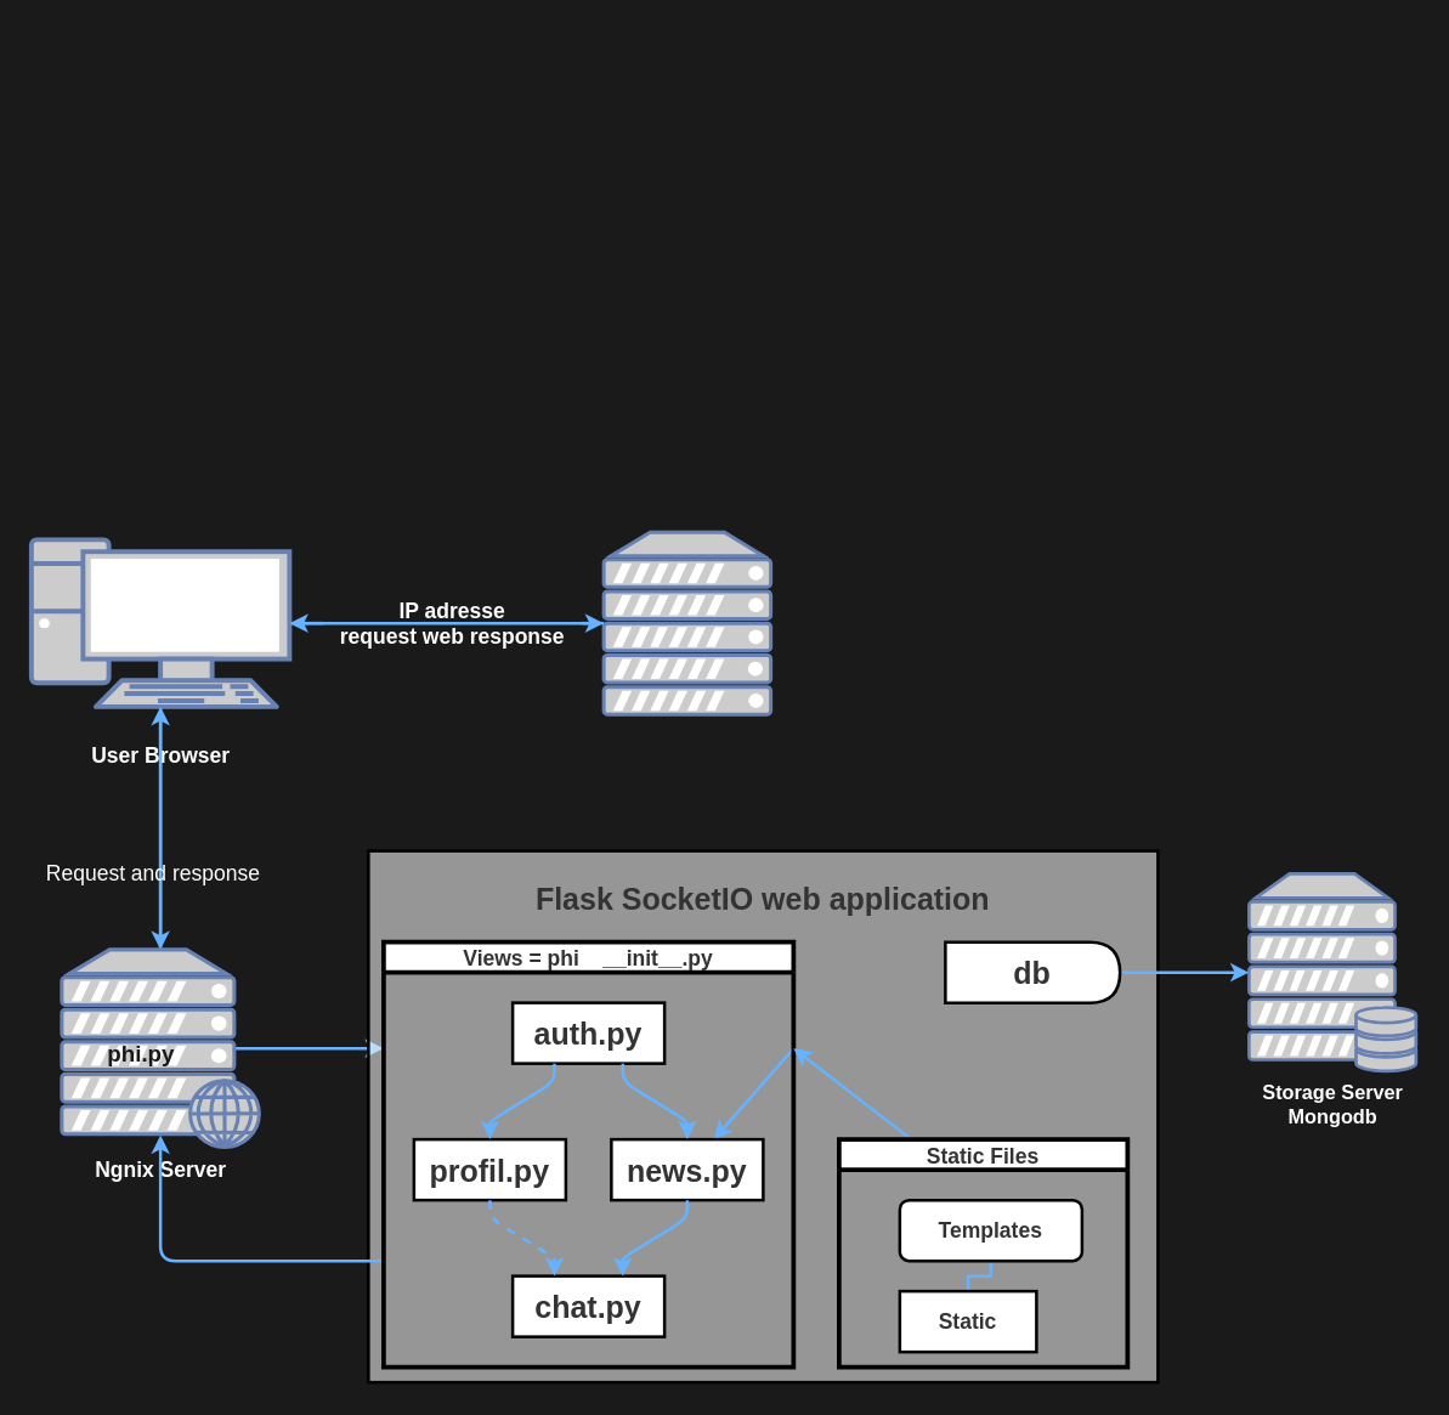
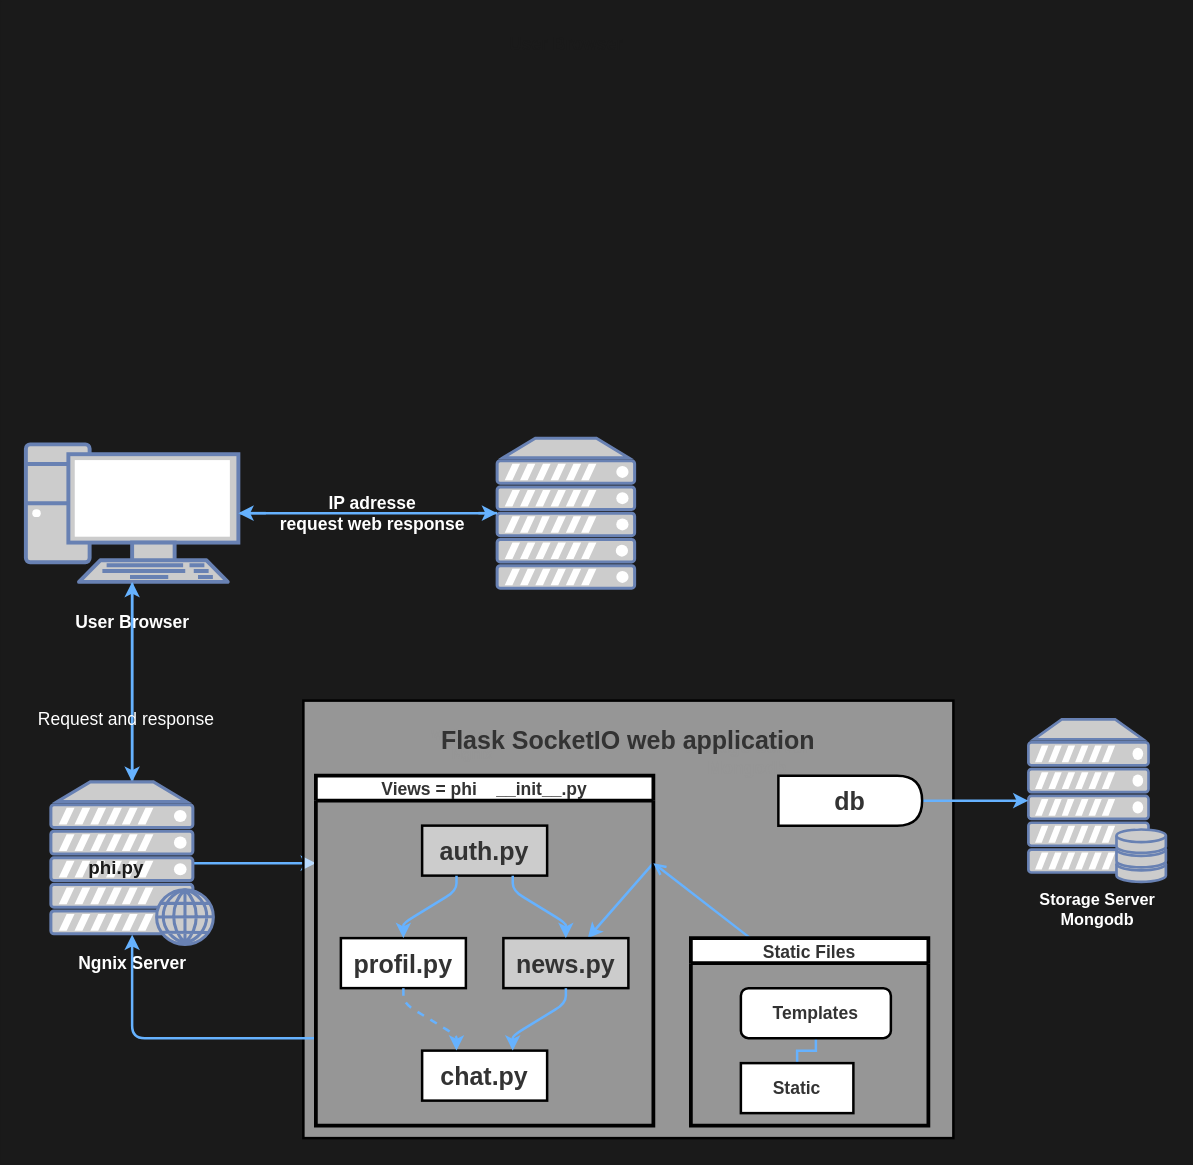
  <mxCell id="0" />
  <mxCell id="1" parent="0" />
  <mxCell id="2" style="edgeStyle=none;html=1;entryX=0;entryY=0.5;entryDx=0;entryDy=0;entryPerimeter=0;strokeColor=#66B2FF;strokeWidth=2;fontSize=13;fontColor=#FFFFFF;" edge="1" parent="1" source="4" target="7"><mxGeometry relative="1" as="geometry" /></mxCell>
  <mxCell id="3" style="edgeStyle=none;html=1;entryX=0.5;entryY=0;entryDx=0;entryDy=0;entryPerimeter=0;strokeColor=#66B2FF;strokeWidth=2;fontSize=13;fontColor=#FFFFFF;" edge="1" parent="1" source="4" target="10"><mxGeometry relative="1" as="geometry" /></mxCell>
  <mxCell id="4" value="&lt;b&gt;&lt;font color=&quot;#ffffff&quot; style=&quot;font-size: 14px;&quot;&gt;&amp;nbsp; &amp;nbsp;&lt;br&gt;User Browser&lt;/font&gt;&lt;/b&gt;" style="fontColor=#0066CC;verticalAlign=top;verticalLabelPosition=bottom;labelPosition=center;align=center;html=1;outlineConnect=0;fillColor=#CCCCCC;strokeColor=#6881B3;gradientColor=none;gradientDirection=north;strokeWidth=2;shape=mxgraph.networks.pc;" vertex="1" parent="1"><mxGeometry x="20" y="355" width="170" height="110" as="geometry" /></mxCell>
  <mxCell id="5" value="&lt;b&gt;&lt;font style=&quot;font-size: 14px;&quot; color=&quot;#1a1a1a&quot;&gt;User Browser&lt;/font&gt;&lt;/b&gt;" style="text;html=1;align=center;verticalAlign=middle;resizable=0;points=[];autosize=1;strokeColor=none;fillColor=none;" vertex="1" parent="1"><mxGeometry x="397" y="20" width="110" height="30" as="geometry" /></mxCell>
  <mxCell id="6" style="edgeStyle=none;html=1;entryX=1;entryY=0.5;entryDx=0;entryDy=0;entryPerimeter=0;strokeColor=#66B2FF;strokeWidth=2;fontSize=13;fontColor=#FFFFFF;startArrow=none;" edge="1" parent="1" source="35" target="4"><mxGeometry relative="1" as="geometry" /></mxCell>
  <mxCell id="7" value="" style="fontColor=#0066CC;verticalAlign=top;verticalLabelPosition=bottom;labelPosition=center;align=center;html=1;outlineConnect=0;fillColor=#CCCCCC;strokeColor=#6881B3;gradientColor=none;gradientDirection=north;strokeWidth=2;shape=mxgraph.networks.server;" vertex="1" parent="1"><mxGeometry x="397" y="350" width="110" height="120" as="geometry" /></mxCell>
  <mxCell id="8" style="edgeStyle=none;html=1;entryX=0;entryY=0.25;entryDx=0;entryDy=0;strokeColor=#66B2FF;strokeWidth=2;fontSize=14;fontColor=#333333;exitX=0.88;exitY=0.5;exitDx=0;exitDy=0;exitPerimeter=0;" edge="1" parent="1" source="10" target="20"><mxGeometry relative="1" as="geometry" /></mxCell>
  <mxCell id="9" style="edgeStyle=none;html=1;exitX=0.5;exitY=0;exitDx=0;exitDy=0;exitPerimeter=0;entryX=0.5;entryY=1;entryDx=0;entryDy=0;entryPerimeter=0;strokeColor=#66B2FF;strokeWidth=2;fontSize=13;fontColor=#FFFFFF;" edge="1" parent="1" source="10" target="4"><mxGeometry relative="1" as="geometry" /></mxCell>
  <mxCell id="10" value="&lt;b&gt;&lt;font color=&quot;#ffffff&quot; style=&quot;font-size: 14px;&quot;&gt;Ngnix Server&lt;/font&gt;&lt;/b&gt;" style="fontColor=#0066CC;verticalAlign=top;verticalLabelPosition=bottom;labelPosition=center;align=center;html=1;outlineConnect=0;fillColor=#CCCCCC;strokeColor=#6881B3;gradientColor=none;gradientDirection=north;strokeWidth=2;shape=mxgraph.networks.web_server;" vertex="1" parent="1"><mxGeometry x="40" y="625" width="130" height="130" as="geometry" /></mxCell>
  <mxCell id="11" value="&lt;b&gt;Web Server&lt;br&gt;Ngnix&lt;br&gt;&lt;/b&gt;" style="text;html=1;align=center;verticalAlign=middle;resizable=0;points=[];autosize=1;strokeColor=none;fillColor=none;fontColor=#1A1A1A;" vertex="1" parent="1"><mxGeometry x="332" y="575" width="90" height="40" as="geometry" /></mxCell>
  <mxCell id="12" value="&lt;b style=&quot;font-size: 13px;&quot;&gt;&lt;font color=&quot;#ffffff&quot;&gt;Storage Server&lt;br&gt;Mongodb&lt;/font&gt;&lt;/b&gt;" style="fontColor=#0066CC;verticalAlign=top;verticalLabelPosition=bottom;labelPosition=center;align=center;html=1;outlineConnect=0;fillColor=#CCCCCC;strokeColor=#6881B3;gradientColor=none;gradientDirection=north;strokeWidth=2;shape=mxgraph.networks.server_storage;" vertex="1" parent="1"><mxGeometry x="822" y="575" width="110" height="130" as="geometry" /></mxCell>
  <mxCell id="13" value="&lt;b style=&quot;font-size: 14px;&quot;&gt;Storage Server&lt;br&gt;Mongodb&lt;/b&gt;" style="text;html=1;align=center;verticalAlign=middle;resizable=0;points=[];autosize=1;strokeColor=none;fillColor=none;fontColor=#1A1A1A;" vertex="1" parent="1"><mxGeometry x="537" y="580" width="120" height="50" as="geometry" /></mxCell>
  <mxCell id="14" value="&lt;b&gt;&lt;font color=&quot;#333333&quot; style=&quot;font-size: 20px;&quot;&gt;Flask SocketIO web application&lt;br&gt;&lt;br&gt;&lt;br&gt;&lt;br&gt;&lt;br&gt;&lt;br&gt;&lt;br&gt;&lt;br&gt;&lt;br&gt;&lt;br&gt;&lt;br&gt;&lt;br&gt;&lt;br&gt;&lt;/font&gt;&lt;/b&gt;" style="whiteSpace=wrap;html=1;fontColor=#FFFFFF;fillColor=#FFFFFF;strokeWidth=2;fillOpacity=54;" vertex="1" parent="1"><mxGeometry x="242" y="560" width="520" height="350" as="geometry" /></mxCell>
  <mxCell id="15" style="edgeStyle=none;html=1;entryX=0;entryY=0.5;entryDx=0;entryDy=0;entryPerimeter=0;strokeColor=#66B2FF;strokeWidth=2;fontSize=20;fontColor=#333333;" edge="1" parent="1" source="17" target="12"><mxGeometry relative="1" as="geometry" /></mxCell>
  <mxCell id="16" style="edgeStyle=none;html=1;strokeColor=#66B2FF;strokeWidth=2;fontSize=13;fontColor=#FFFFFF;" edge="1" parent="1" source="17"><mxGeometry relative="1" as="geometry"><mxPoint x="622" y="650" as="targetPoint" /></mxGeometry></mxCell>
  <mxCell id="17" value="&lt;b&gt;db&lt;/b&gt;" style="shape=delay;whiteSpace=wrap;html=1;strokeWidth=2;fontSize=20;fontColor=#333333;fillColor=#FFFFFF;" vertex="1" parent="1"><mxGeometry x="622" y="620" width="115" height="40" as="geometry" /></mxCell>
  <mxCell id="18" style="edgeStyle=none;html=1;exitX=0;exitY=0.75;exitDx=0;exitDy=0;entryX=0.5;entryY=0.94;entryDx=0;entryDy=0;entryPerimeter=0;strokeColor=#66B2FF;strokeWidth=2;fontSize=14;fontColor=#333333;" edge="1" parent="1" source="20" target="10"><mxGeometry relative="1" as="geometry"><Array as="points"><mxPoint x="105" y="830" /></Array></mxGeometry></mxCell>
  <mxCell id="19" style="edgeStyle=none;html=1;exitX=1;exitY=0.25;exitDx=0;exitDy=0;strokeColor=#66B2FF;strokeWidth=2;fontSize=13;fontColor=#FFFFFF;" edge="1" parent="1" source="20" target="22"><mxGeometry relative="1" as="geometry" /></mxCell>
  <mxCell id="20" value="Views = phi    __init__.py" style="swimlane;startSize=20;horizontal=1;childLayout=flowLayout;flowOrientation=north;resizable=0;interRankCellSpacing=50;containerType=tree;fontSize=14;strokeWidth=3;fontColor=#333333;fillColor=#FFFFFF;fontStyle=1" vertex="1" parent="1"><mxGeometry x="252" y="620" width="270" height="280" as="geometry" /></mxCell>
- <mxCell id="21" value="&lt;b&gt;auth.py&lt;/b&gt;" style="whiteSpace=wrap;html=1;strokeWidth=2;fontSize=20;fontColor=#333333;fillColor=#FFFFFF;" vertex="1" parent="20"><mxGeometry x="85" y="40" width="100" height="40" as="geometry" /></mxCell>
- <mxCell id="22" value="&lt;b&gt;news.py&lt;/b&gt;" style="whiteSpace=wrap;html=1;strokeWidth=2;fontSize=20;fontColor=#333333;fillColor=#FFFFFF;" vertex="1" parent="20"><mxGeometry x="150" y="130" width="100" height="40" as="geometry" /></mxCell>
+ <mxCell id="21" value="&lt;b&gt;auth.py&lt;/b&gt;" style="whiteSpace=wrap;html=1;strokeWidth=2;fontSize=20;fontColor=#333333;fillColor=#cccccc;" vertex="1" parent="20"><mxGeometry x="85" y="40" width="100" height="40" as="geometry" /></mxCell>
+ <mxCell id="22" value="&lt;b&gt;news.py&lt;/b&gt;" style="whiteSpace=wrap;html=1;strokeWidth=2;fontSize=20;fontColor=#333333;fillColor=#cccccc;" vertex="1" parent="20"><mxGeometry x="150" y="130" width="100" height="40" as="geometry" /></mxCell>
  <mxCell id="23" value="" style="html=1;rounded=1;curved=0;sourcePerimeterSpacing=0;targetPerimeterSpacing=0;startSize=6;endSize=6;strokeColor=#66B2FF;strokeWidth=2;fontSize=20;fontColor=#333333;noEdgeStyle=1;orthogonal=1;" edge="1" parent="20" source="21" target="22"><mxGeometry relative="1" as="geometry"><Array as="points"><mxPoint x="157.5" y="92" /><mxPoint x="200" y="118" /></Array></mxGeometry></mxCell>
  <mxCell id="24" value="&lt;b&gt;profil.py&lt;/b&gt;" style="whiteSpace=wrap;html=1;strokeWidth=2;fontSize=20;fontColor=#333333;fillColor=#FFFFFF;" vertex="1" parent="20"><mxGeometry x="20" y="130" width="100" height="40" as="geometry" /></mxCell>
  <mxCell id="25" value="" style="html=1;rounded=1;curved=0;sourcePerimeterSpacing=0;targetPerimeterSpacing=0;startSize=6;endSize=6;strokeColor=#66B2FF;strokeWidth=2;fontSize=20;fontColor=#333333;noEdgeStyle=1;orthogonal=1;" edge="1" parent="20" source="21" target="24"><mxGeometry relative="1" as="geometry"><Array as="points"><mxPoint x="112.5" y="92" /><mxPoint x="70" y="118" /></Array></mxGeometry></mxCell>
  <mxCell id="26" value="&lt;b&gt;chat.py&lt;/b&gt;" style="whiteSpace=wrap;html=1;strokeWidth=2;fontSize=20;fontColor=#333333;fillColor=#FFFFFF;" vertex="1" parent="20"><mxGeometry x="85" y="220" width="100" height="40" as="geometry" /></mxCell>
  <mxCell id="27" value="" style="html=1;rounded=1;curved=0;sourcePerimeterSpacing=0;targetPerimeterSpacing=0;startSize=6;endSize=6;strokeColor=#66B2FF;strokeWidth=2;fontSize=20;fontColor=#333333;noEdgeStyle=1;orthogonal=1;" edge="1" parent="20" source="22" target="26"><mxGeometry relative="1" as="geometry"><Array as="points"><mxPoint x="200" y="182" /><mxPoint x="157.5" y="208" /></Array></mxGeometry></mxCell>
  <mxCell id="28" value="" style="html=1;rounded=1;curved=0;sourcePerimeterSpacing=0;targetPerimeterSpacing=0;startSize=6;endSize=6;strokeColor=#66B2FF;strokeWidth=2;fontSize=20;fontColor=#333333;noEdgeStyle=1;orthogonal=1;dashed=1;" edge="1" parent="20" source="24" target="26"><mxGeometry relative="1" as="geometry"><Array as="points"><mxPoint x="70" y="182" /><mxPoint x="112.5" y="208" /></Array></mxGeometry></mxCell>
- <mxCell id="29" style="edgeStyle=none;html=1;exitX=0.25;exitY=0;exitDx=0;exitDy=0;entryX=1;entryY=0.25;entryDx=0;entryDy=0;strokeColor=#66B2FF;strokeWidth=2;fontSize=13;fontColor=#FFFFFF;" edge="1" parent="1" source="30" target="20"><mxGeometry relative="1" as="geometry" /></mxCell>
+ <mxCell id="29" style="edgeStyle=none;html=1;exitX=0.25;exitY=0;exitDx=0;exitDy=0;entryX=1;entryY=0.25;entryDx=0;entryDy=0;strokeColor=#66B2FF;strokeWidth=2;fontSize=13;fontColor=#FFFFFF;endArrow=open;" edge="1" parent="1" source="30" target="20"><mxGeometry relative="1" as="geometry" /></mxCell>
  <mxCell id="30" value="Static Files" style="swimlane;startSize=20;horizontal=1;containerType=tree;strokeWidth=3;fontSize=14;fontColor=#333333;fillColor=#FFFFFF;" vertex="1" parent="1"><mxGeometry x="552" y="750" width="190" height="150" as="geometry" /></mxCell>
  <mxCell id="31" value="" style="edgeStyle=elbowEdgeStyle;elbow=vertical;sourcePerimeterSpacing=0;targetPerimeterSpacing=0;startArrow=none;endArrow=none;rounded=0;curved=0;strokeColor=#66B2FF;strokeWidth=2;fontSize=13;fontColor=#333333;" edge="1" parent="30" source="32" target="33"><mxGeometry relative="1" as="geometry" /></mxCell>
  <mxCell id="32" value="&lt;b&gt;&lt;font style=&quot;font-size: 14px;&quot;&gt;Templates&lt;/font&gt;&lt;/b&gt;" style="whiteSpace=wrap;html=1;treeFolding=1;treeMoving=1;newEdgeStyle={&quot;edgeStyle&quot;:&quot;elbowEdgeStyle&quot;,&quot;startArrow&quot;:&quot;none&quot;,&quot;endArrow&quot;:&quot;none&quot;};strokeWidth=2;fontSize=13;fontColor=#333333;fillColor=#FFFFFF;rounded=1;" vertex="1" parent="30"><mxGeometry x="40" y="40" width="120" height="40" as="geometry" /></mxCell>
  <mxCell id="33" value="&lt;b&gt;&lt;font style=&quot;font-size: 14px;&quot;&gt;Static&lt;/font&gt;&lt;/b&gt;" style="whiteSpace=wrap;html=1;treeFolding=1;treeMoving=1;newEdgeStyle={&quot;edgeStyle&quot;:&quot;elbowEdgeStyle&quot;,&quot;startArrow&quot;:&quot;none&quot;,&quot;endArrow&quot;:&quot;none&quot;};strokeWidth=2;fontSize=13;fontColor=#333333;fillColor=#FFFFFF;" vertex="1" parent="30"><mxGeometry x="40" y="100" width="90" height="40" as="geometry" /></mxCell>
  <mxCell id="34" value="" style="edgeStyle=none;html=1;entryX=1;entryY=0.5;entryDx=0;entryDy=0;entryPerimeter=0;strokeColor=#66B2FF;strokeWidth=2;fontSize=13;fontColor=#FFFFFF;endArrow=none;" edge="1" parent="1" source="7" target="35"><mxGeometry relative="1" as="geometry"><mxPoint x="397" y="410" as="sourcePoint" /><mxPoint x="190" y="410" as="targetPoint" /></mxGeometry></mxCell>
  <mxCell id="35" value="&lt;font color=&quot;#ffffff&quot;&gt;&lt;b&gt;IP adresse&lt;br&gt;request web response&lt;br&gt;&lt;/b&gt;&lt;/font&gt;" style="text;html=1;align=center;verticalAlign=middle;resizable=0;points=[];autosize=1;strokeColor=none;fillColor=none;fontSize=14;fontColor=#1A1A1A;" vertex="1" parent="1"><mxGeometry x="212" y="385" width="170" height="50" as="geometry" /></mxCell>
  <mxCell id="36" value="Request and response" style="text;html=1;align=center;verticalAlign=middle;resizable=0;points=[];autosize=1;strokeColor=none;fillColor=none;fontSize=14;fontColor=#FFFFFF;" vertex="1" parent="1"><mxGeometry x="20" y="560" width="160" height="30" as="geometry" /></mxCell>
  <mxCell id="37" value="&lt;b&gt;&lt;font style=&quot;font-size: 15px;&quot; color=&quot;#1a1a1a&quot;&gt;phi.py&lt;/font&gt;&lt;/b&gt;" style="text;html=1;align=center;verticalAlign=middle;resizable=0;points=[];autosize=1;strokeColor=none;fillColor=none;fontSize=14;fontColor=#FFFFFF;" vertex="1" parent="1"><mxGeometry x="52" y="678" width="80" height="30" as="geometry" /></mxCell>
